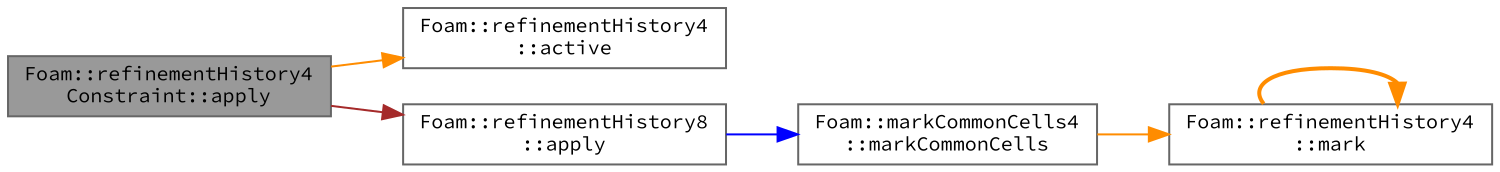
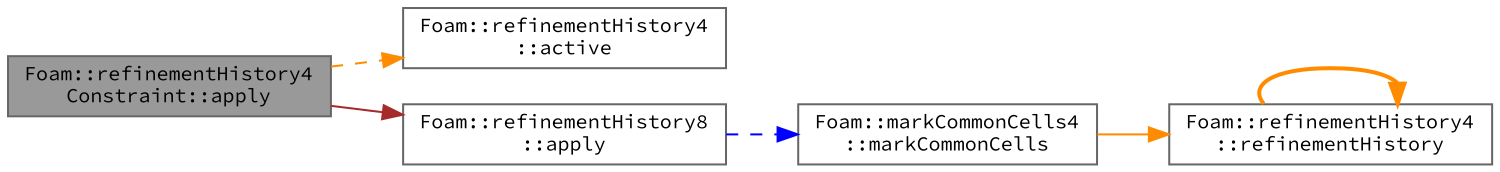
  digraph {
    fontname="Source Code Pro"
    rankdir=LR
    node [color=grey40 fillcolor=white fontname="Source Code Pro" fontsize=10 shape=box style=filled]
    edge [color=darkorange fontname="Source Code Pro" fontsize=10 labelfontname=Helvetica labelfontsize=10 style=dashed]
    n1 [color=gray40 fillcolor=grey60 fontcolor=black height=0.2 label="Foam::refinementHistory4\lConstraint::apply" width=0.4]
    n2 [height=0.2 label="Foam::refinementHistory4\l::active" width=0.4]
    n3 [height=0.2 label="Foam::refinementHistory8\l::apply" width=0.4]
    n4 [height=0.2 label="Foam::markCommonCells4\l::markCommonCells" width=0.4]
-   n5 [height=0.2 label="Foam::refinementHistory4\l::mark" width=0.4]
-   n1 -> n2 [style=solid]
+   n5 [height=0.2 label="Foam::refinementHistory4\l::refinementHistory" width=0.4]
+   n1 -> n2
    n1 -> n3 [color=brown style=solid]
-   n3 -> n4 [color=blue style=solid]
+   n3 -> n4 [color=blue]
    n4 -> n5 [style=solid]
    n5 -> n5 [style=bold]
  }
